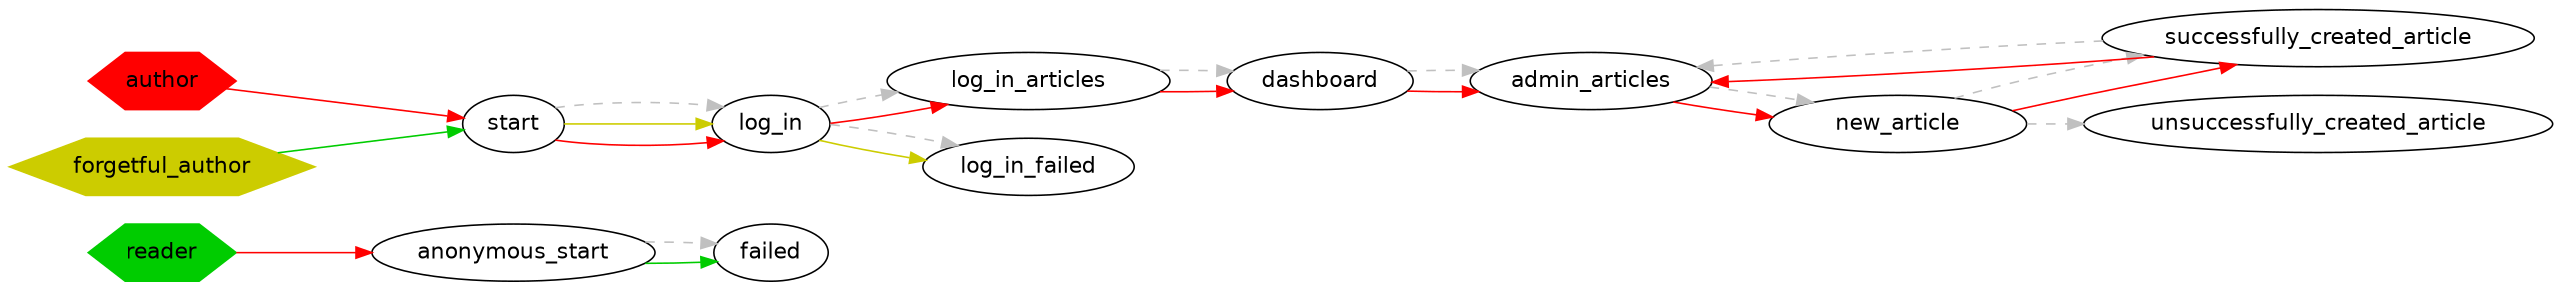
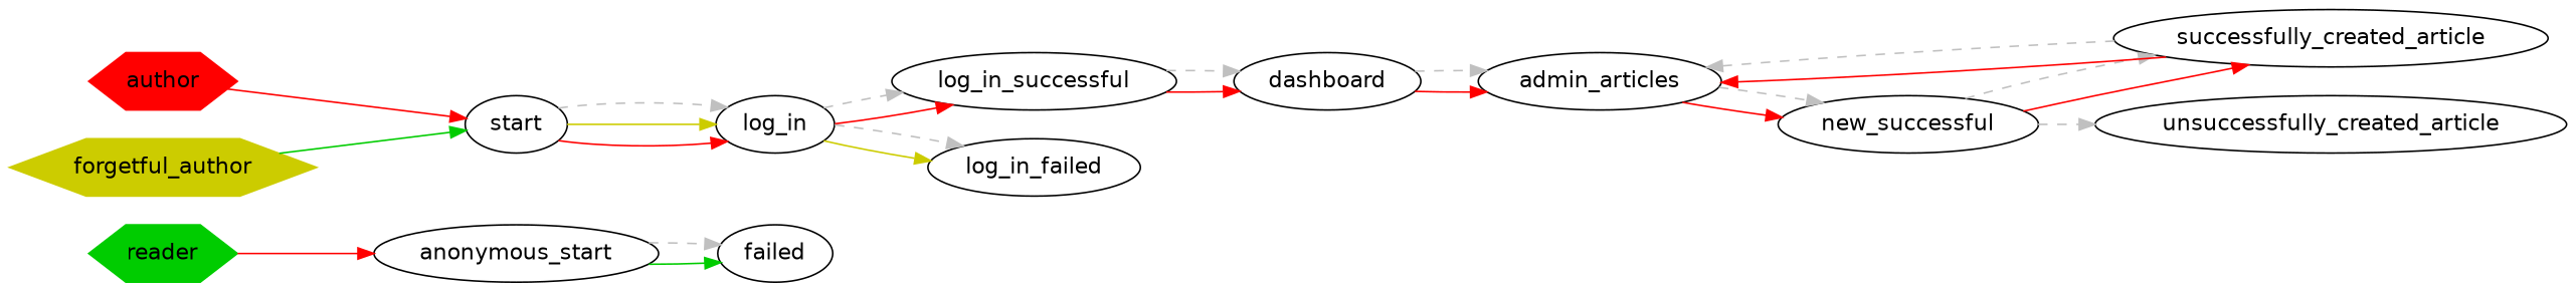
  digraph {
    rankdir=LR
    node [fontname=Helvetica]
    edge [color=grey]
    reader [color="#00cc00" shape=hexagon style=filled]
    author [color="#ff0000" shape=hexagon style=filled]
    forgetful_author [color="#cccc00" shape=hexagon style=filled]
    start
    log_in
-   log_in_successful [label=log_in_articles]
+   log_in_successful
    dashboard
    admin_articles
-   new_article
+   new_article [label=new_successful]
    successfully_created_article
    anonymous_start
    n12 [label=failed]
    log_in_failed
    unsuccessfully_created_article
    subgraph sub_1 {
      reader
    }
    subgraph sub_2 {
      author
    }
    subgraph sub_3 {
      forgetful_author
    }
    subgraph sub_4 {
      author
      start
      log_in
      log_in_successful
      dashboard
      admin_articles
      new_article
      successfully_created_article
    }
    subgraph sub_5 {
      reader
      anonymous_start
      n12
    }
    subgraph sub_6 {
      forgetful_author
      start
      log_in
      log_in_failed
    }
    subgraph sub_7 {
      start
      log_in
      log_in_successful
      dashboard
      admin_articles
      new_article
      successfully_created_article
      log_in_failed
      unsuccessfully_created_article
    }
    subgraph sub_8 {
      anonymous_start
      n12
    }
    reader -> anonymous_start [color="#ff0000"]
    author -> start [color="#ff0000"]
    forgetful_author -> start [color="#00cc00"]
    start -> log_in [color="#ff0000"]
    start -> log_in [color="#cccc00"]
    start -> log_in [style=dashed]
    log_in -> log_in_successful [color="#ff0000"]
    log_in -> log_in_successful [style=dashed]
    log_in -> log_in_failed [color="#cccc00"]
    log_in -> log_in_failed [style=dashed]
    log_in_successful -> dashboard [color="#ff0000"]
    log_in_successful -> dashboard [style=dashed]
    dashboard -> admin_articles [color="#ff0000"]
    dashboard -> admin_articles [style=dashed]
    admin_articles -> new_article [color="#ff0000"]
    admin_articles -> new_article [style=dashed]
    new_article -> successfully_created_article [color="#ff0000"]
    new_article -> successfully_created_article [style=dashed]
    new_article -> unsuccessfully_created_article [style=dashed]
    successfully_created_article -> admin_articles [color="#ff0000"]
    successfully_created_article -> admin_articles [style=dashed]
    anonymous_start -> n12 [color="#00cc00"]
    anonymous_start -> n12 [style=dashed]
  }
